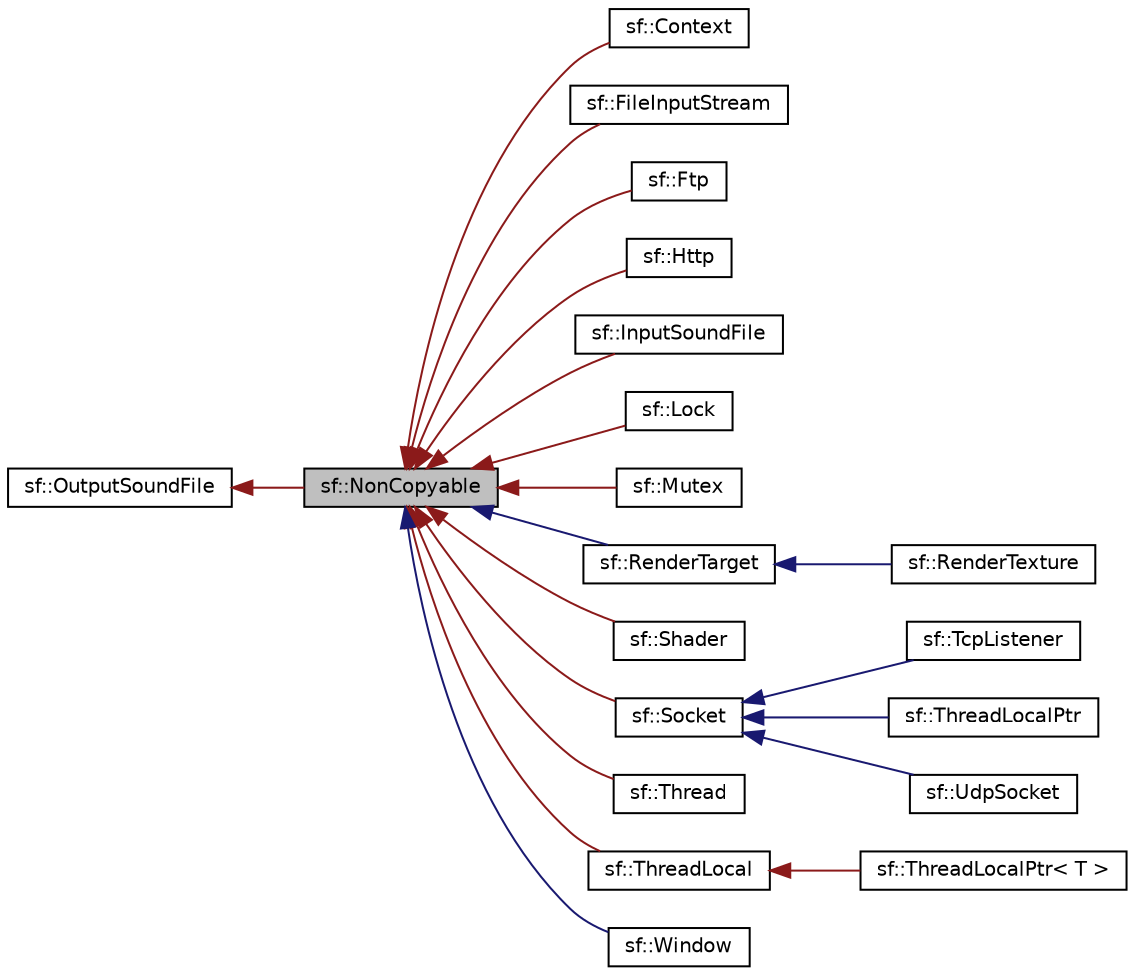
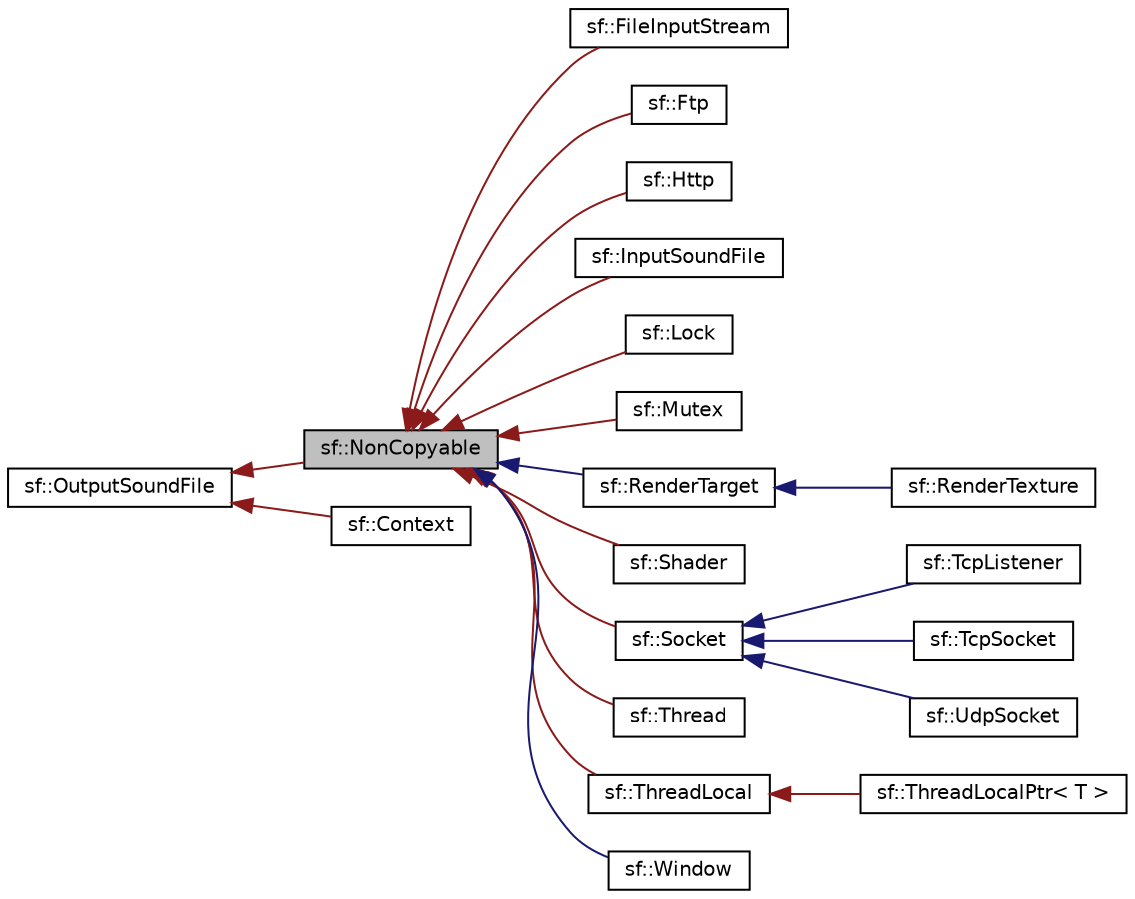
  digraph {
    rankdir=LR
    node [color=black fillcolor=white fontname=Helvetica fontsize=10 shape=record style=filled]
    edge [color=firebrick4 dir=back fontname=Helvetica fontsize=10 labelfontname=Helvetica labelfontsize=10 style=solid]
    n1 [fillcolor=grey75 fontcolor=black height=0.2 label="sf::NonCopyable" width=0.4]
    n2 [height=0.2 label="sf::Context" width=0.4]
    n3 [height=0.2 label="sf::FileInputStream" width=0.4]
    n4 [height=0.2 label="sf::Ftp" width=0.4]
    n5 [height=0.2 label="sf::Http" width=0.4]
    n6 [height=0.2 label="sf::InputSoundFile" width=0.4]
    n7 [height=0.2 label="sf::Lock" width=0.4]
    n8 [height=0.2 label="sf::Mutex" width=0.4]
    n9 [height=0.2 label="sf::RenderTarget" width=0.4]
    n10 [height=0.2 label="sf::Shader" width=0.4]
    n11 [height=0.2 label="sf::Socket" width=0.4]
    n12 [height=0.2 label="sf::Thread" width=0.4]
    n13 [height=0.2 label="sf::ThreadLocal" width=0.4]
    n14 [height=0.2 label="sf::Window" width=0.4]
    n15 [height=0.2 label="sf::OutputSoundFile" width=0.4]
    n16 [height=0.2 label="sf::RenderTexture" width=0.4]
    n17 [height=0.2 label="sf::TcpListener" width=0.4]
-   n18 [height=0.2 label="sf::ThreadLocalPtr" width=0.4]
+   n18 [height=0.2 label="sf::TcpSocket" width=0.4]
    n19 [height=0.2 label="sf::UdpSocket" width=0.4]
    n20 [height=0.2 label="sf::ThreadLocalPtr\< T \>" width=0.4]
-   n1 -> n2
+   n15 -> n2
    n1 -> n3
    n1 -> n4
    n1 -> n5
    n1 -> n6
    n1 -> n7
    n1 -> n8
    n1 -> n9 [color=midnightblue]
    n1 -> n10
    n1 -> n11
    n1 -> n12
    n1 -> n13
    n1 -> n14 [color=midnightblue]
    n9 -> n16 [color=midnightblue]
    n11 -> n17 [color=midnightblue]
    n11 -> n18 [color=midnightblue]
    n11 -> n19 [color=midnightblue]
    n13 -> n20
    n15 -> n1
  }
